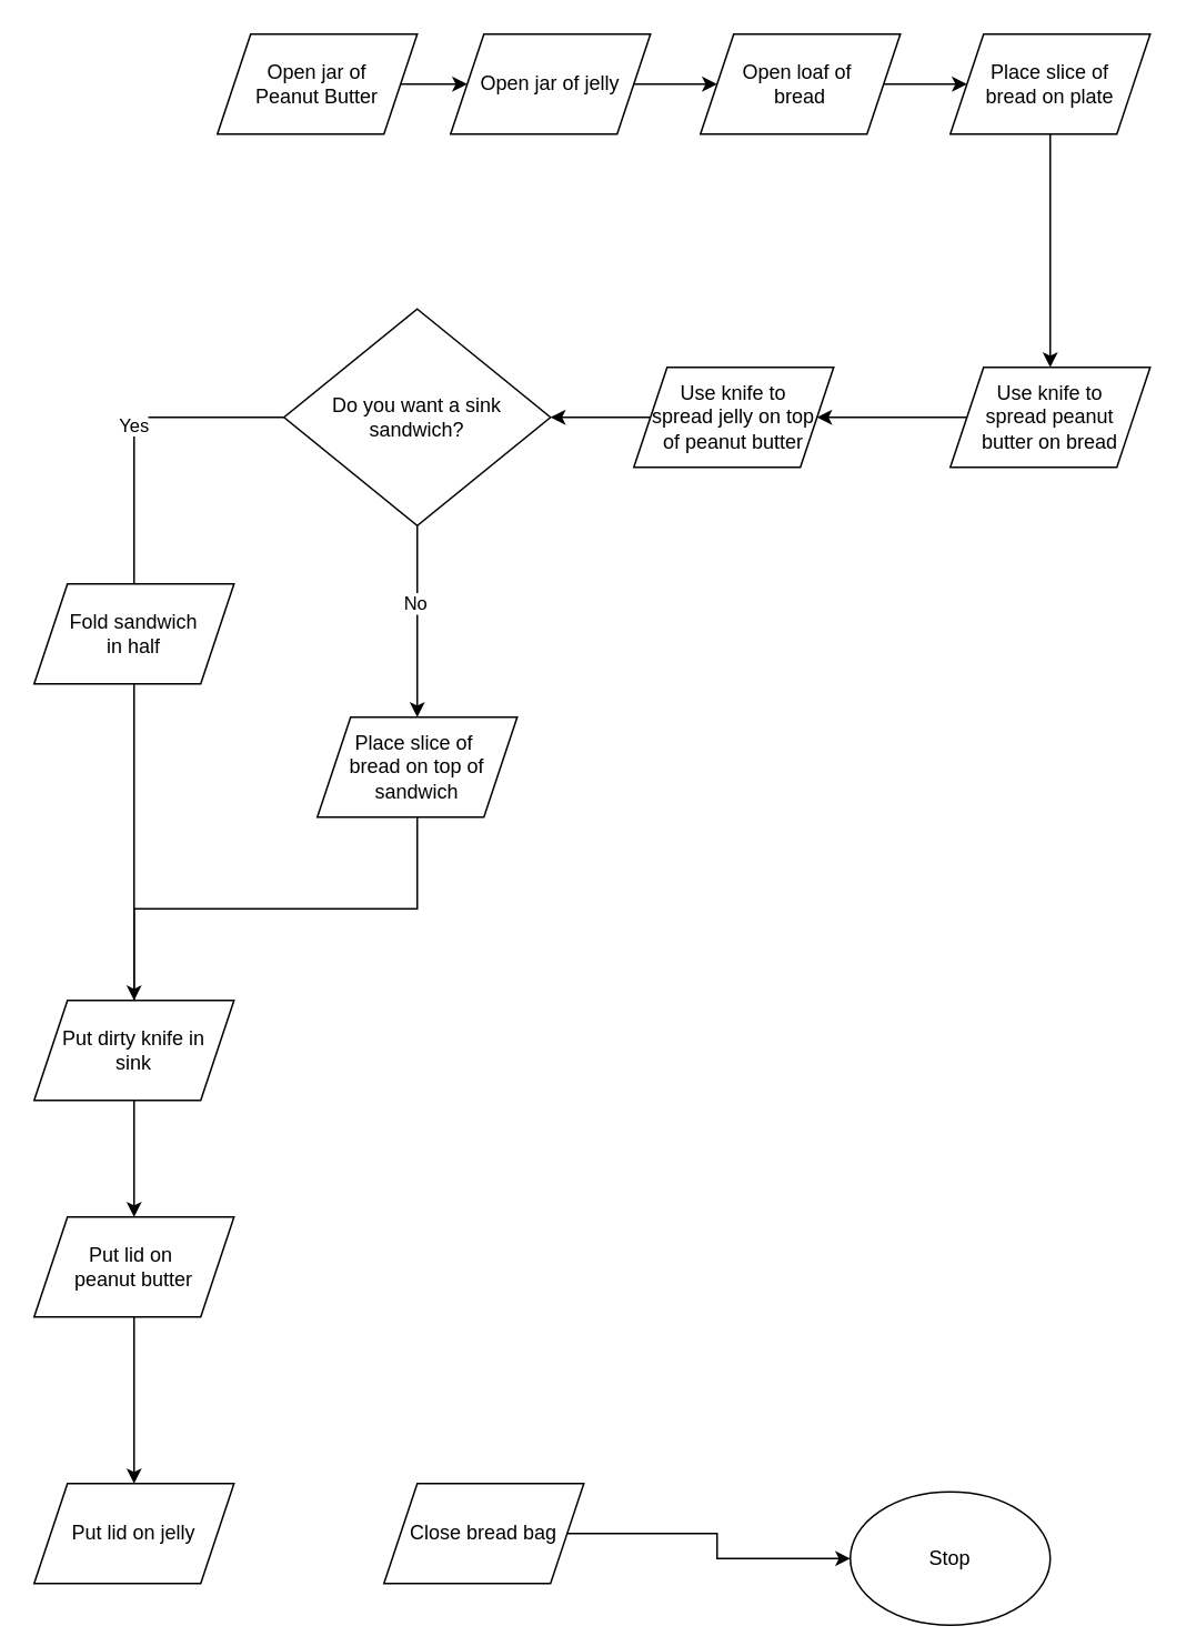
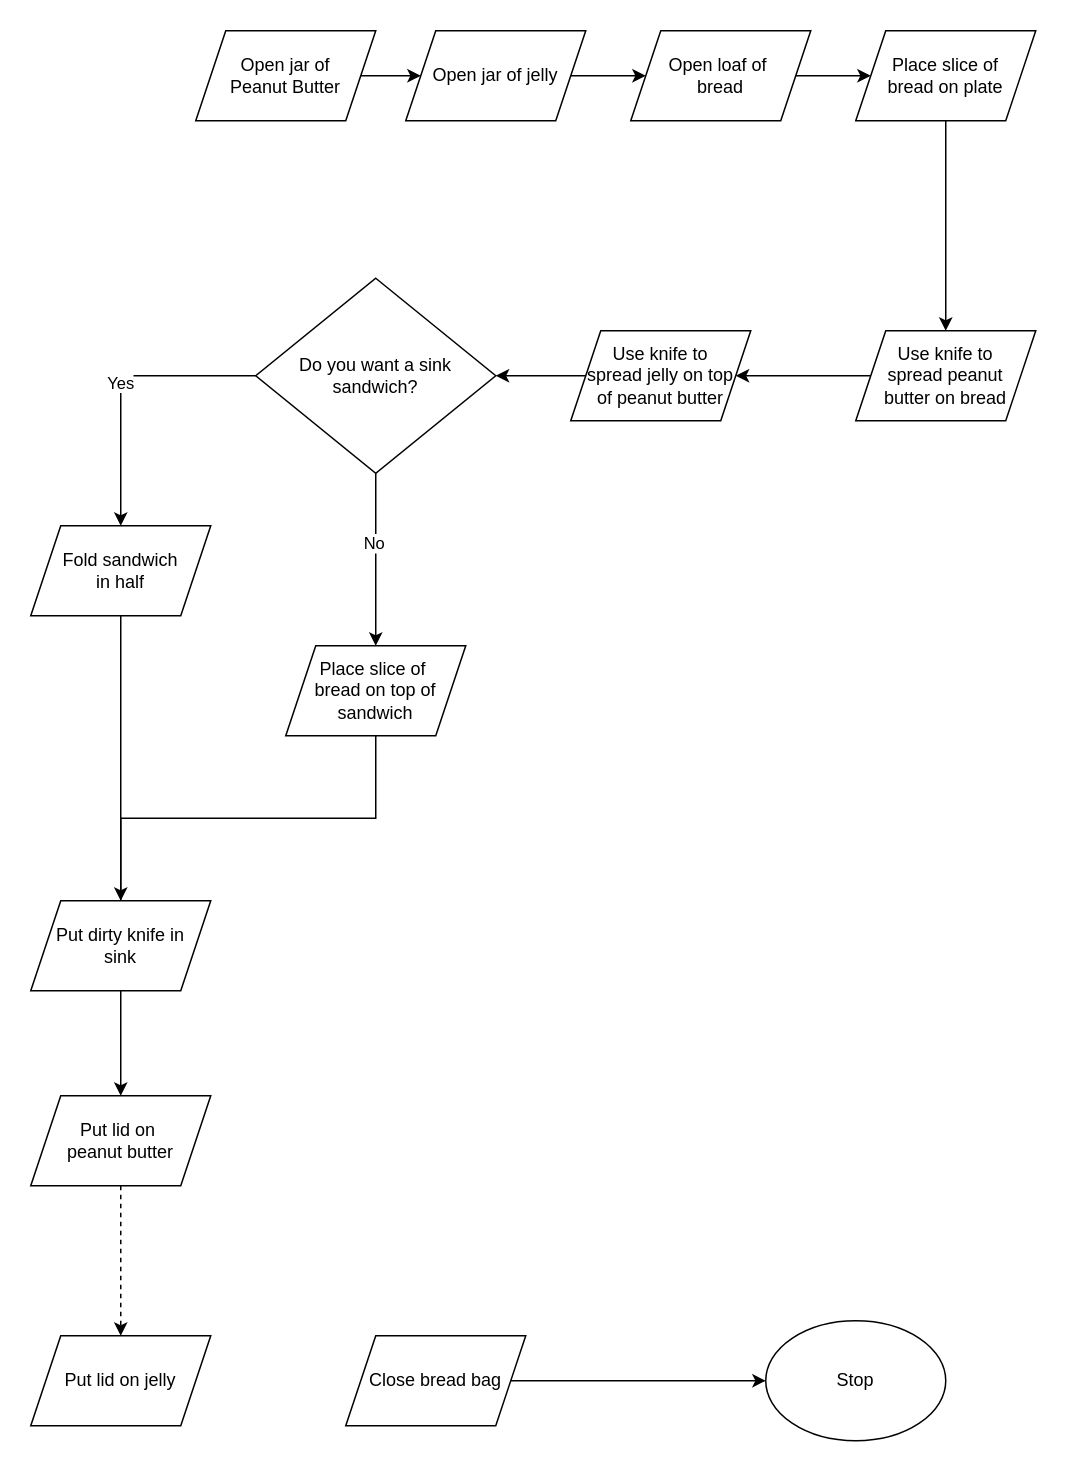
  <mxCell id="0" />
  <mxCell id="1" parent="0" />
  <mxCell id="2" value="" style="edgeStyle=orthogonalEdgeStyle;rounded=0;orthogonalLoop=1;jettySize=auto;html=1;" edge="1" parent="1" source="3" target="5"><mxGeometry relative="1" as="geometry" /></mxCell>
  <mxCell id="3" value="Open jar of&lt;br&gt;Peanut Butter" style="shape=parallelogram;perimeter=parallelogramPerimeter;whiteSpace=wrap;html=1;fixedSize=1;" vertex="1" parent="1"><mxGeometry x="130" y="20" width="120" height="60" as="geometry" /></mxCell>
  <mxCell id="4" value="" style="edgeStyle=orthogonalEdgeStyle;rounded=0;orthogonalLoop=1;jettySize=auto;html=1;" edge="1" parent="1" source="5" target="7"><mxGeometry relative="1" as="geometry" /></mxCell>
  <mxCell id="5" value="Open jar of jelly" style="shape=parallelogram;perimeter=parallelogramPerimeter;whiteSpace=wrap;html=1;fixedSize=1;" vertex="1" parent="1"><mxGeometry x="270" y="20" width="120" height="60" as="geometry" /></mxCell>
  <mxCell id="6" value="" style="edgeStyle=orthogonalEdgeStyle;rounded=0;orthogonalLoop=1;jettySize=auto;html=1;" edge="1" parent="1" source="7" target="9"><mxGeometry relative="1" as="geometry" /></mxCell>
  <mxCell id="7" value="Open loaf of&amp;nbsp;&lt;br&gt;bread" style="shape=parallelogram;perimeter=parallelogramPerimeter;whiteSpace=wrap;html=1;fixedSize=1;" vertex="1" parent="1"><mxGeometry x="420" y="20" width="120" height="60" as="geometry" /></mxCell>
  <mxCell id="8" value="" style="edgeStyle=orthogonalEdgeStyle;rounded=0;orthogonalLoop=1;jettySize=auto;html=1;" edge="1" parent="1" source="9" target="11"><mxGeometry relative="1" as="geometry" /></mxCell>
  <mxCell id="9" value="Place slice of&lt;br&gt;bread on plate" style="shape=parallelogram;perimeter=parallelogramPerimeter;whiteSpace=wrap;html=1;fixedSize=1;" vertex="1" parent="1"><mxGeometry x="570" y="20" width="120" height="60" as="geometry" /></mxCell>
  <mxCell id="10" value="" style="edgeStyle=orthogonalEdgeStyle;rounded=0;orthogonalLoop=1;jettySize=auto;html=1;" edge="1" parent="1" source="11" target="13"><mxGeometry relative="1" as="geometry" /></mxCell>
  <mxCell id="11" value="Use knife to&lt;br&gt;spread peanut&lt;br&gt;butter on bread" style="shape=parallelogram;perimeter=parallelogramPerimeter;whiteSpace=wrap;html=1;fixedSize=1;" vertex="1" parent="1"><mxGeometry x="570" y="220" width="120" height="60" as="geometry" /></mxCell>
  <mxCell id="12" value="" style="edgeStyle=orthogonalEdgeStyle;rounded=0;orthogonalLoop=1;jettySize=auto;html=1;" edge="1" parent="1" source="13" target="17"><mxGeometry relative="1" as="geometry" /></mxCell>
  <mxCell id="13" value="Use knife to&lt;br&gt;spread jelly on top&lt;br&gt;of peanut butter" style="shape=parallelogram;perimeter=parallelogramPerimeter;whiteSpace=wrap;html=1;fixedSize=1;" vertex="1" parent="1"><mxGeometry x="380" y="220" width="120" height="60" as="geometry" /></mxCell>
  <mxCell id="14" value="" style="edgeStyle=orthogonalEdgeStyle;rounded=0;orthogonalLoop=1;jettySize=auto;html=1;" edge="1" parent="1" source="17" target="19"><mxGeometry relative="1" as="geometry" /></mxCell>
  <mxCell id="15" value="No" style="edgeLabel;html=1;align=center;verticalAlign=middle;resizable=0;points=[];" vertex="1" connectable="0" parent="14"><mxGeometry x="-0.2" y="-2" relative="1" as="geometry"><mxPoint as="offset" /></mxGeometry></mxCell>
- <mxCell id="16" value="Yes" style="edgeStyle=orthogonalEdgeStyle;rounded=0;orthogonalLoop=1;jettySize=auto;html=1;endArrow=none;" edge="1" parent="1" source="17" target="21"><mxGeometry relative="1" as="geometry" /></mxCell>
+ <mxCell id="16" value="Yes" style="edgeStyle=orthogonalEdgeStyle;rounded=0;orthogonalLoop=1;jettySize=auto;html=1;" edge="1" parent="1" source="17" target="21"><mxGeometry relative="1" as="geometry" /></mxCell>
  <mxCell id="17" value="Do you want a sink sandwich?" style="rhombus;whiteSpace=wrap;html=1;" vertex="1" parent="1"><mxGeometry x="170" y="185" width="160" height="130" as="geometry" /></mxCell>
  <mxCell id="18" style="edgeStyle=orthogonalEdgeStyle;rounded=0;orthogonalLoop=1;jettySize=auto;html=1;exitX=0.5;exitY=1;exitDx=0;exitDy=0;endArrow=none;" edge="1" parent="1" source="19" target="24"><mxGeometry relative="1" as="geometry" /></mxCell>
  <mxCell id="19" value="Place slice of&amp;nbsp;&lt;br&gt;bread on top of&lt;br&gt;sandwich" style="shape=parallelogram;perimeter=parallelogramPerimeter;whiteSpace=wrap;html=1;fixedSize=1;" vertex="1" parent="1"><mxGeometry x="190" y="430" width="120" height="60" as="geometry" /></mxCell>
  <mxCell id="20" value="" style="edgeStyle=orthogonalEdgeStyle;rounded=0;orthogonalLoop=1;jettySize=auto;html=1;" edge="1" parent="1" source="21" target="24"><mxGeometry relative="1" as="geometry" /></mxCell>
  <mxCell id="21" value="Fold sandwich&lt;br&gt;in half" style="shape=parallelogram;perimeter=parallelogramPerimeter;whiteSpace=wrap;html=1;fixedSize=1;" vertex="1" parent="1"><mxGeometry x="20" y="350" width="120" height="60" as="geometry" /></mxCell>
  <mxCell id="22" style="edgeStyle=orthogonalEdgeStyle;rounded=0;orthogonalLoop=1;jettySize=auto;html=1;exitX=0.5;exitY=1;exitDx=0;exitDy=0;" edge="1" parent="1" source="19" target="19"><mxGeometry relative="1" as="geometry" /></mxCell>
  <mxCell id="23" value="" style="edgeStyle=orthogonalEdgeStyle;rounded=0;orthogonalLoop=1;jettySize=auto;html=1;" edge="1" parent="1" source="24" target="26"><mxGeometry relative="1" as="geometry" /></mxCell>
  <mxCell id="24" value="Put dirty knife in&lt;br&gt;sink" style="shape=parallelogram;perimeter=parallelogramPerimeter;whiteSpace=wrap;html=1;fixedSize=1;" vertex="1" parent="1"><mxGeometry x="20" y="600" width="120" height="60" as="geometry" /></mxCell>
- <mxCell id="25" value="" style="edgeStyle=orthogonalEdgeStyle;rounded=0;orthogonalLoop=1;jettySize=auto;html=1;" edge="1" parent="1" source="26" target="27"><mxGeometry relative="1" as="geometry" /></mxCell>
+ <mxCell id="25" value="" style="edgeStyle=orthogonalEdgeStyle;rounded=0;orthogonalLoop=1;jettySize=auto;html=1;dashed=1;" edge="1" parent="1" source="26" target="27"><mxGeometry relative="1" as="geometry" /></mxCell>
  <mxCell id="26" value="Put lid on&amp;nbsp;&lt;br&gt;peanut butter" style="shape=parallelogram;perimeter=parallelogramPerimeter;whiteSpace=wrap;html=1;fixedSize=1;" vertex="1" parent="1"><mxGeometry x="20" y="730" width="120" height="60" as="geometry" /></mxCell>
  <mxCell id="27" value="Put lid on jelly" style="shape=parallelogram;perimeter=parallelogramPerimeter;whiteSpace=wrap;html=1;fixedSize=1;" vertex="1" parent="1"><mxGeometry x="20" y="890" width="120" height="60" as="geometry" /></mxCell>
  <mxCell id="28" value="" style="edgeStyle=orthogonalEdgeStyle;rounded=0;orthogonalLoop=1;jettySize=auto;html=1;" edge="1" parent="1" source="29" target="30"><mxGeometry relative="1" as="geometry" /></mxCell>
  <mxCell id="29" value="Close bread bag" style="shape=parallelogram;perimeter=parallelogramPerimeter;whiteSpace=wrap;html=1;fixedSize=1;" vertex="1" parent="1"><mxGeometry x="230" y="890" width="120" height="60" as="geometry" /></mxCell>
- <mxCell id="30" value="Stop" style="ellipse;whiteSpace=wrap;html=1;" vertex="1" parent="1"><mxGeometry x="510" y="895" width="120" height="80" as="geometry" /></mxCell>
+ <mxCell id="30" value="Stop" style="ellipse;whiteSpace=wrap;html=1;" vertex="1" parent="1"><mxGeometry x="510" y="880" width="120" height="80" as="geometry" /></mxCell>
